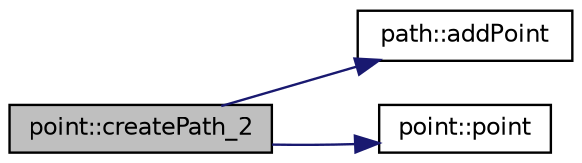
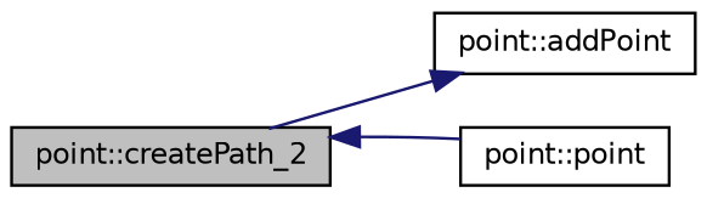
  digraph {
    fontname="DejaVu Sans"
    rankdir=LR
    node [color=black fillcolor=white fontname="DejaVu Sans" fontsize=10 shape=record style=filled]
    edge [color=midnightblue fontname="DejaVu Sans" fontsize=10 labelfontname=Helvetica labelfontsize=10 style=solid]
    n1 [fillcolor=grey75 fontcolor=black height=0.2 label="point::createPath_2" width=0.4]
-   n2 [height=0.2 label="path::addPoint" width=0.4]
+   n2 [height=0.2 label="point::addPoint" width=0.4]
    n3 [height=0.2 label="point::point" width=0.4]
    n1 -> n2
-   n1 -> n3
+   n3 -> n1
  }
